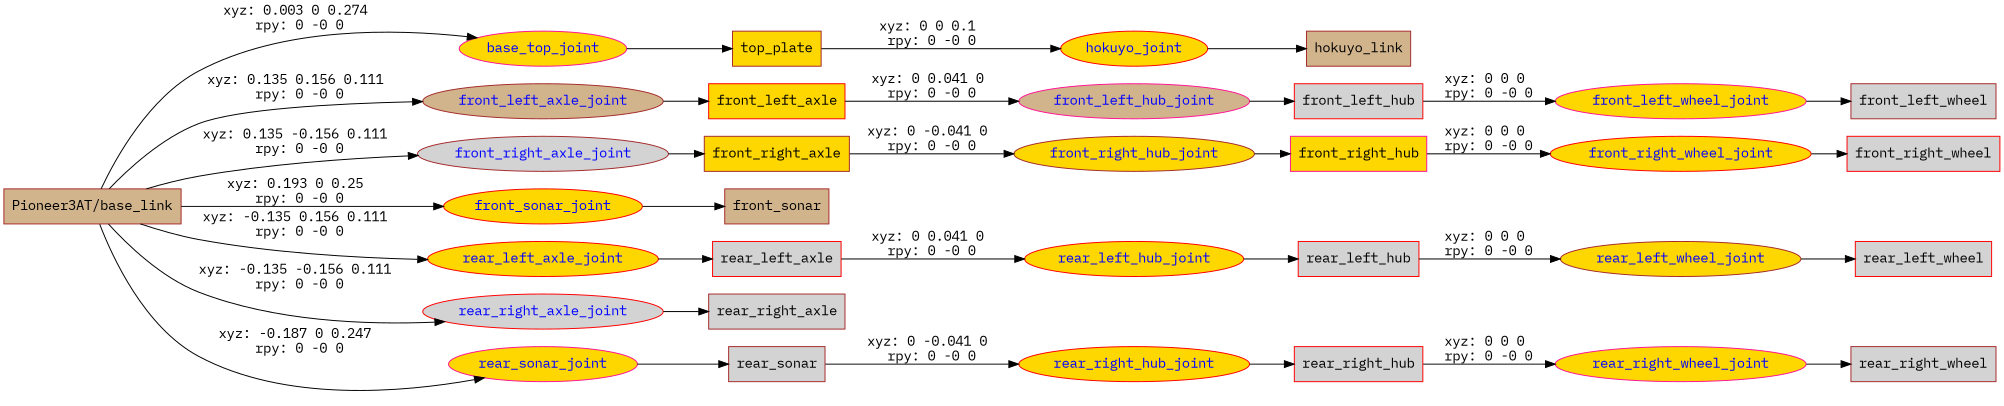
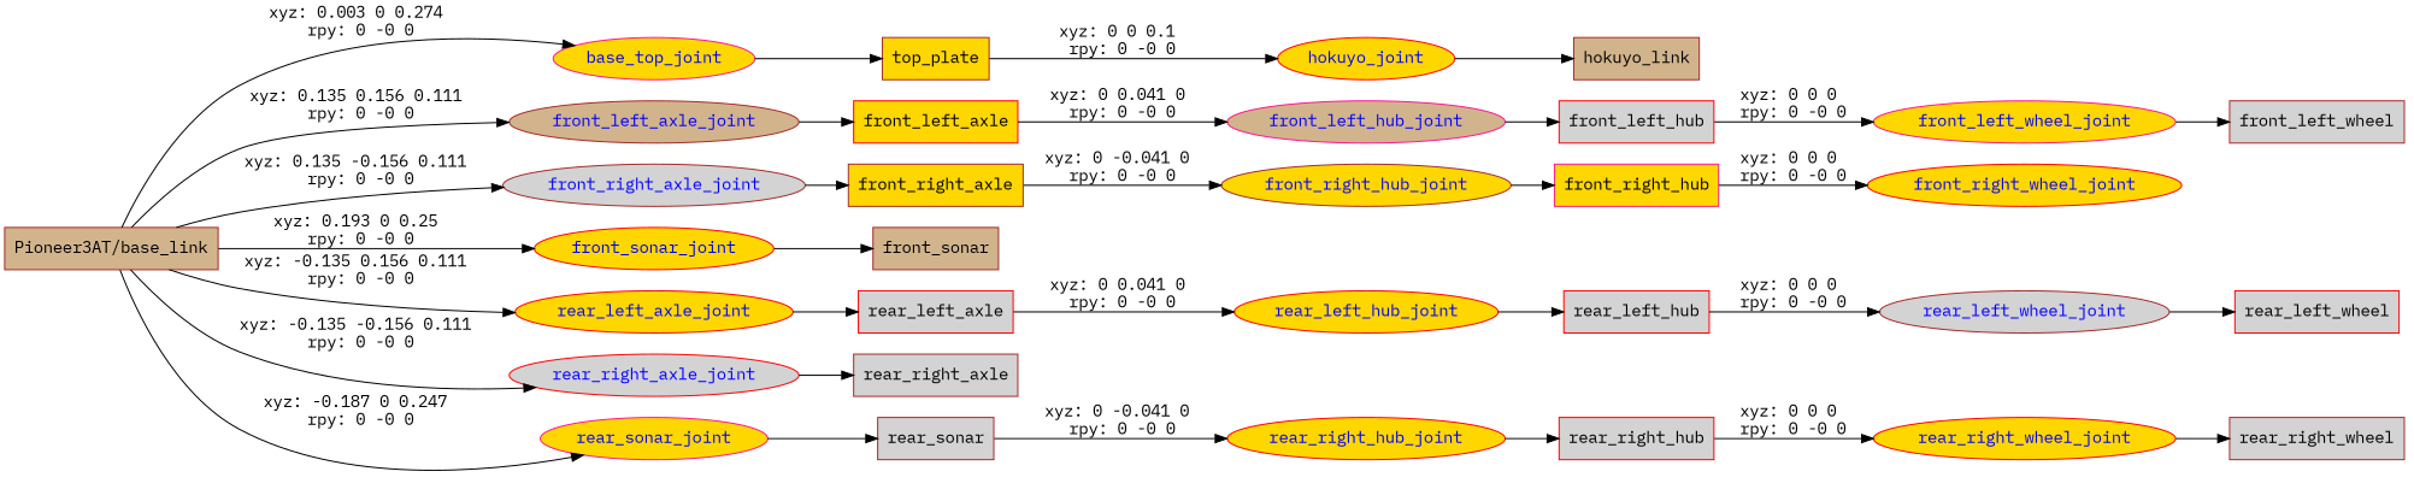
  digraph {
    fontname="IBM Plex Mono"
    rankdir=LR
    node [color=red fillcolor=gold fontname="IBM Plex Mono" shape=box style=filled]
    edge [fontname="IBM Plex Mono"]
    n1 [color=brown fillcolor=tan label="Pioneer3AT/base_link"]
    base_top_joint [color=deeppink fontcolor=blue shape=ellipse]
    front_left_axle_joint [color=brown fillcolor=tan fontcolor=blue shape=ellipse]
    front_right_axle_joint [color=brown fillcolor=lightgrey fontcolor=blue shape=ellipse]
    front_sonar_joint [fontcolor=blue shape=ellipse]
    rear_left_axle_joint [fontcolor=blue shape=ellipse]
    rear_right_axle_joint [fillcolor=lightgrey fontcolor=blue shape=ellipse]
    rear_sonar_joint [color=deeppink fontcolor=blue shape=ellipse]
    n9 [color=brown label=top_plate]
    n10 [label=front_left_axle]
    n11 [color=brown label=front_right_axle]
    n12 [color=brown fillcolor=tan label=front_sonar]
    n13 [fillcolor=lightgrey label=rear_left_axle]
    n14 [color=brown fillcolor=lightgrey label=rear_right_axle]
    n15 [color=brown fillcolor=lightgrey label=rear_sonar]
    hokuyo_joint [fontcolor=blue shape=ellipse]
    n17 [color=brown fillcolor=tan label=hokuyo_link]
    front_left_hub_joint [color=deeppink fillcolor=tan fontcolor=blue shape=ellipse]
    n19 [fillcolor=lightgrey label=front_left_hub]
    front_left_wheel_joint [color=deeppink fontcolor=blue shape=ellipse]
    n21 [color=brown fillcolor=lightgrey label=front_left_wheel]
    front_right_hub_joint [color=brown fontcolor=blue shape=ellipse]
    n23 [color=deeppink label=front_right_hub]
    front_right_wheel_joint [fontcolor=blue shape=ellipse]
-   n25 [fillcolor=lightgrey label=front_right_wheel]
    rear_left_hub_joint [fontcolor=blue shape=ellipse]
    n27 [fillcolor=lightgrey label=rear_left_hub]
-   rear_left_wheel_joint [color=brown fontcolor=blue shape=ellipse]
+   rear_left_wheel_joint [color=brown fillcolor=lightgrey fontcolor=blue shape=ellipse]
    n29 [fillcolor=lightgrey label=rear_left_wheel]
    rear_right_hub_joint [fontcolor=blue shape=ellipse]
    n31 [fillcolor=lightgrey label=rear_right_hub]
-   rear_right_wheel_joint [color=deeppink fontcolor=blue shape=ellipse]
+   rear_right_wheel_joint [fontcolor=blue shape=ellipse]
    n33 [color=brown fillcolor=lightgrey label=rear_right_wheel]
    n1 -> base_top_joint [label="xyz: 0.003 0 0.274 \nrpy: 0 -0 0"]
    n1 -> front_left_axle_joint [label="xyz: 0.135 0.156 0.111 \nrpy: 0 -0 0"]
    n1 -> front_right_axle_joint [label="xyz: 0.135 -0.156 0.111 \nrpy: 0 -0 0"]
    n1 -> front_sonar_joint [label="xyz: 0.193 0 0.25 \nrpy: 0 -0 0"]
    n1 -> rear_left_axle_joint [label="xyz: -0.135 0.156 0.111 \nrpy: 0 -0 0"]
    n1 -> rear_right_axle_joint [label="xyz: -0.135 -0.156 0.111 \nrpy: 0 -0 0"]
    n1 -> rear_sonar_joint [label="xyz: -0.187 0 0.247 \nrpy: 0 -0 0"]
    base_top_joint -> n9
    front_left_axle_joint -> n10
    front_right_axle_joint -> n11
    front_sonar_joint -> n12
    rear_left_axle_joint -> n13
    rear_right_axle_joint -> n14
    rear_sonar_joint -> n15
    n9 -> hokuyo_joint [label="xyz: 0 0 0.1 \nrpy: 0 -0 0"]
    n10 -> front_left_hub_joint [label="xyz: 0 0.041 0 \nrpy: 0 -0 0"]
    n11 -> front_right_hub_joint [label="xyz: 0 -0.041 0 \nrpy: 0 -0 0"]
    n13 -> rear_left_hub_joint [label="xyz: 0 0.041 0 \nrpy: 0 -0 0"]
    n15 -> rear_right_hub_joint [label="xyz: 0 -0.041 0 \nrpy: 0 -0 0"]
    hokuyo_joint -> n17
    front_left_hub_joint -> n19
    n19 -> front_left_wheel_joint [label="xyz: 0 0 0 \nrpy: 0 -0 0"]
    front_left_wheel_joint -> n21
    front_right_hub_joint -> n23
    n23 -> front_right_wheel_joint [label="xyz: 0 0 0 \nrpy: 0 -0 0"]
-   front_right_wheel_joint -> n25
    rear_left_hub_joint -> n27
    n27 -> rear_left_wheel_joint [label="xyz: 0 0 0 \nrpy: 0 -0 0"]
    rear_left_wheel_joint -> n29
    rear_right_hub_joint -> n31
    n31 -> rear_right_wheel_joint [label="xyz: 0 0 0 \nrpy: 0 -0 0"]
    rear_right_wheel_joint -> n33
  }
